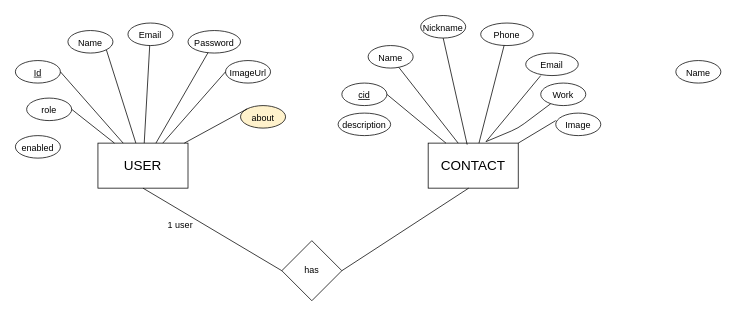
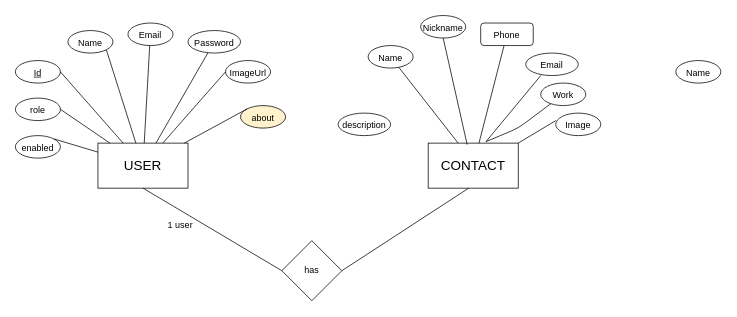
  <mxCell id="0" />
  <mxCell id="1" parent="0" />
  <mxCell id="2" value="USER" style="rounded=0;whiteSpace=wrap;html=1;fontSize=18;" parent="1" vertex="1"><mxGeometry x="130" y="190" width="120" height="60" as="geometry" /></mxCell>
  <mxCell id="3" value="CONTACT" style="rounded=0;whiteSpace=wrap;html=1;fontSize=18;" parent="1" vertex="1"><mxGeometry x="570" y="190" width="120" height="60" as="geometry" /></mxCell>
  <mxCell id="4" value="&lt;u&gt;&lt;font style=&quot;font-size: 12px&quot;&gt;Id&lt;/font&gt;&lt;/u&gt;" style="ellipse;whiteSpace=wrap;html=1;fontSize=18;" parent="1" vertex="1"><mxGeometry x="20" y="80" width="60" height="30" as="geometry" /></mxCell>
  <mxCell id="5" value="&lt;font style=&quot;font-size: 12px&quot;&gt;Name&lt;/font&gt;" style="ellipse;whiteSpace=wrap;html=1;fontSize=18;" parent="1" vertex="1"><mxGeometry x="90" y="40" width="60" height="30" as="geometry" /></mxCell>
  <mxCell id="6" value="&lt;font style=&quot;font-size: 12px&quot;&gt;Email&lt;/font&gt;" style="ellipse;whiteSpace=wrap;html=1;fontSize=18;" parent="1" vertex="1"><mxGeometry x="170" y="30" width="60" height="30" as="geometry" /></mxCell>
  <mxCell id="7" value="&lt;font style=&quot;font-size: 12px&quot;&gt;Password&lt;/font&gt;" style="ellipse;whiteSpace=wrap;html=1;fontSize=18;" parent="1" vertex="1"><mxGeometry x="250" y="40" width="70" height="30" as="geometry" /></mxCell>
  <mxCell id="8" value="&lt;font style=&quot;font-size: 12px&quot;&gt;ImageUrl&lt;/font&gt;" style="ellipse;whiteSpace=wrap;html=1;fontSize=18;" parent="1" vertex="1"><mxGeometry x="300" y="80" width="60" height="30" as="geometry" /></mxCell>
  <mxCell id="9" value="&lt;font style=&quot;font-size: 12px&quot;&gt;about&lt;/font&gt;" style="ellipse;whiteSpace=wrap;html=1;fontSize=18;fillColor=#fff2cc;" parent="1" vertex="1"><mxGeometry x="320" y="140" width="60" height="30" as="geometry" /></mxCell>
- <mxCell id="10" value="&lt;font style=&quot;font-size: 12px&quot;&gt;role&lt;/font&gt;" style="ellipse;whiteSpace=wrap;html=1;fontSize=18;" parent="1" vertex="1"><mxGeometry x="35" y="130" width="60" height="30" as="geometry" /></mxCell>
+ <mxCell id="10" value="&lt;font style=&quot;font-size: 12px&quot;&gt;role&lt;/font&gt;" style="ellipse;whiteSpace=wrap;html=1;fontSize=18;" parent="1" vertex="1"><mxGeometry x="20" y="130" width="60" height="30" as="geometry" /></mxCell>
  <mxCell id="11" value="&lt;font style=&quot;font-size: 12px&quot;&gt;enabled&lt;/font&gt;" style="ellipse;whiteSpace=wrap;html=1;fontSize=18;" parent="1" vertex="1"><mxGeometry x="20" y="180" width="60" height="30" as="geometry" /></mxCell>
  <mxCell id="12" value="" style="endArrow=none;html=1;fontSize=18;entryX=1;entryY=1;entryDx=0;entryDy=0;" parent="1" source="2" target="5" edge="1"><mxGeometry width="50" height="50" relative="1" as="geometry"><mxPoint x="410" y="250" as="sourcePoint" /><mxPoint x="460" y="200" as="targetPoint" /></mxGeometry></mxCell>
  <mxCell id="13" value="" style="endArrow=none;html=1;fontSize=18;" parent="1" source="2" target="7" edge="1"><mxGeometry width="50" height="50" relative="1" as="geometry"><mxPoint x="178.577" y="190" as="sourcePoint" /><mxPoint x="179" y="66" as="targetPoint" /></mxGeometry></mxCell>
  <mxCell id="14" value="" style="endArrow=none;html=1;fontSize=18;entryX=0.483;entryY=1;entryDx=0;entryDy=0;entryPerimeter=0;" parent="1" source="2" target="6" edge="1"><mxGeometry width="50" height="50" relative="1" as="geometry"><mxPoint x="178.577" y="190" as="sourcePoint" /><mxPoint x="179" y="66" as="targetPoint" /></mxGeometry></mxCell>
  <mxCell id="15" value="" style="endArrow=none;html=1;fontSize=18;entryX=0;entryY=0.5;entryDx=0;entryDy=0;" parent="1" source="2" target="8" edge="1"><mxGeometry width="50" height="50" relative="1" as="geometry"><mxPoint x="178.577" y="190" as="sourcePoint" /><mxPoint x="179" y="66" as="targetPoint" /></mxGeometry></mxCell>
  <mxCell id="16" value="" style="endArrow=none;html=1;fontSize=18;entryX=0;entryY=0;entryDx=0;entryDy=0;" parent="1" source="2" target="9" edge="1"><mxGeometry width="50" height="50" relative="1" as="geometry"><mxPoint x="178.577" y="190" as="sourcePoint" /><mxPoint x="179" y="66" as="targetPoint" /></mxGeometry></mxCell>
  <mxCell id="17" value="" style="endArrow=none;html=1;fontSize=18;entryX=1;entryY=0.5;entryDx=0;entryDy=0;" parent="1" source="2" target="4" edge="1"><mxGeometry width="50" height="50" relative="1" as="geometry"><mxPoint x="410" y="250" as="sourcePoint" /><mxPoint x="460" y="200" as="targetPoint" /></mxGeometry></mxCell>
  <mxCell id="18" value="" style="endArrow=none;html=1;fontSize=18;entryX=1;entryY=0.5;entryDx=0;entryDy=0;" parent="1" source="2" target="10" edge="1"><mxGeometry width="50" height="50" relative="1" as="geometry"><mxPoint x="410" y="250" as="sourcePoint" /><mxPoint x="460" y="200" as="targetPoint" /></mxGeometry></mxCell>
- <mxCell id="20" value="&lt;u&gt;&lt;font style=&quot;font-size: 12px&quot;&gt;cid&lt;/font&gt;&lt;/u&gt;" style="ellipse;whiteSpace=wrap;html=1;fontSize=18;" vertex="1" parent="1"><mxGeometry x="455" y="110" width="60" height="30" as="geometry" /></mxCell>
+ <mxCell id="19" value="" style="endArrow=none;html=1;fontSize=18;entryX=1;entryY=0;entryDx=0;entryDy=0;" parent="1" source="2" target="11" edge="1"><mxGeometry width="50" height="50" relative="1" as="geometry"><mxPoint x="410" y="250" as="sourcePoint" /><mxPoint x="460" y="200" as="targetPoint" /></mxGeometry></mxCell>
  <mxCell id="21" value="&lt;font style=&quot;font-size: 12px&quot;&gt;Name&lt;/font&gt;" style="ellipse;whiteSpace=wrap;html=1;fontSize=18;" vertex="1" parent="1"><mxGeometry x="490" y="60" width="60" height="30" as="geometry" /></mxCell>
  <mxCell id="22" value="&lt;font style=&quot;font-size: 12px&quot;&gt;Name&lt;/font&gt;" style="ellipse;whiteSpace=wrap;html=1;fontSize=18;" vertex="1" parent="1"><mxGeometry x="900" y="80" width="60" height="30" as="geometry" /></mxCell>
  <mxCell id="23" value="&lt;font style=&quot;font-size: 12px&quot;&gt;Nickname&lt;/font&gt;" style="ellipse;whiteSpace=wrap;html=1;fontSize=18;" vertex="1" parent="1"><mxGeometry x="560" y="20" width="60" height="30" as="geometry" /></mxCell>
  <mxCell id="24" value="&lt;font style=&quot;font-size: 12px&quot;&gt;Email&lt;/font&gt;" style="ellipse;whiteSpace=wrap;html=1;fontSize=18;" vertex="1" parent="1"><mxGeometry x="700" y="70" width="70" height="30" as="geometry" /></mxCell>
  <mxCell id="25" value="&lt;span style=&quot;font-size: 12px&quot;&gt;Work&lt;/span&gt;" style="ellipse;whiteSpace=wrap;html=1;fontSize=18;" vertex="1" parent="1"><mxGeometry x="720" y="110" width="60" height="30" as="geometry" /></mxCell>
  <mxCell id="26" value="&lt;span style=&quot;font-size: 12px&quot;&gt;Image&lt;/span&gt;" style="ellipse;whiteSpace=wrap;html=1;fontSize=18;" vertex="1" parent="1"><mxGeometry x="740" y="150" width="60" height="30" as="geometry" /></mxCell>
  <mxCell id="27" value="&lt;font style=&quot;font-size: 12px&quot;&gt;description&lt;/font&gt;" style="ellipse;whiteSpace=wrap;html=1;fontSize=18;" vertex="1" parent="1"><mxGeometry x="450" y="150" width="70" height="30" as="geometry" /></mxCell>
- <mxCell id="28" value="&lt;font style=&quot;font-size: 12px&quot;&gt;Phone&lt;/font&gt;" style="ellipse;whiteSpace=wrap;html=1;fontSize=18;" vertex="1" parent="1"><mxGeometry x="640" y="30" width="70" height="30" as="geometry" /></mxCell>
+ <mxCell id="28" value="&lt;font style=&quot;font-size: 12px&quot;&gt;Phone&lt;/font&gt;" style="whiteSpace=wrap;html=1;fontSize=18;rounded=1;" vertex="1" parent="1"><mxGeometry x="640" y="30" width="70" height="30" as="geometry" /></mxCell>
  <mxCell id="29" value="" style="endArrow=none;html=1;exitX=0.333;exitY=0;exitDx=0;exitDy=0;exitPerimeter=0;" edge="1" parent="1" source="3" target="21"><mxGeometry width="50" height="50" relative="1" as="geometry"><mxPoint x="510" y="120" as="sourcePoint" /><mxPoint x="560" y="70" as="targetPoint" /></mxGeometry></mxCell>
  <mxCell id="30" value="" style="endArrow=none;html=1;exitX=0.433;exitY=0.033;exitDx=0;exitDy=0;entryX=0.5;entryY=1;entryDx=0;entryDy=0;exitPerimeter=0;" edge="1" parent="1" source="3" target="23"><mxGeometry width="50" height="50" relative="1" as="geometry"><mxPoint x="510" y="120" as="sourcePoint" /><mxPoint x="560" y="70" as="targetPoint" /></mxGeometry></mxCell>
  <mxCell id="31" value="" style="endArrow=none;html=1;fontSize=18;" edge="1" parent="1" source="3" target="28"><mxGeometry width="50" height="50" relative="1" as="geometry"><mxPoint x="588.139" y="110" as="sourcePoint" /><mxPoint x="671.857" y="64.393" as="targetPoint" /></mxGeometry></mxCell>
  <mxCell id="32" value="" style="endArrow=none;html=1;exitX=0.642;exitY=-0.033;exitDx=0;exitDy=0;exitPerimeter=0;" edge="1" parent="1" source="3"><mxGeometry width="50" height="50" relative="1" as="geometry"><mxPoint x="670" y="150" as="sourcePoint" /><mxPoint x="720" y="100" as="targetPoint" /></mxGeometry></mxCell>
  <mxCell id="33" value="" style="endArrow=none;html=1;exitX=0.642;exitY=-0.033;exitDx=0;exitDy=0;exitPerimeter=0;" edge="1" parent="1" source="3" target="25"><mxGeometry width="50" height="50" relative="1" as="geometry"><mxPoint x="670" y="150" as="sourcePoint" /><mxPoint x="720" y="100" as="targetPoint" /><Array as="points"><mxPoint x="690" y="170" /></Array></mxGeometry></mxCell>
  <mxCell id="34" value="" style="endArrow=none;html=1;exitX=1;exitY=0;exitDx=0;exitDy=0;" edge="1" parent="1" source="3"><mxGeometry width="50" height="50" relative="1" as="geometry"><mxPoint x="690" y="210" as="sourcePoint" /><mxPoint x="740" y="160" as="targetPoint" /></mxGeometry></mxCell>
- <mxCell id="35" value="" style="endArrow=none;html=1;entryX=1;entryY=0.5;entryDx=0;entryDy=0;" edge="1" parent="1" source="3" target="20"><mxGeometry width="50" height="50" relative="1" as="geometry"><mxPoint x="470" y="170" as="sourcePoint" /><mxPoint x="520" y="120" as="targetPoint" /></mxGeometry></mxCell>
  <mxCell id="36" value="has" style="rhombus;whiteSpace=wrap;html=1;" vertex="1" parent="1"><mxGeometry x="375" y="320" width="80" height="80" as="geometry" /></mxCell>
  <mxCell id="37" value="" style="endArrow=none;html=1;entryX=0.5;entryY=1;entryDx=0;entryDy=0;exitX=0;exitY=0.5;exitDx=0;exitDy=0;" edge="1" parent="1" source="36" target="2"><mxGeometry width="50" height="50" relative="1" as="geometry"><mxPoint x="410" y="250" as="sourcePoint" /><mxPoint x="460" y="200" as="targetPoint" /></mxGeometry></mxCell>
  <mxCell id="38" value="" style="endArrow=none;html=1;entryX=1;entryY=0.5;entryDx=0;entryDy=0;exitX=0.45;exitY=1;exitDx=0;exitDy=0;exitPerimeter=0;" edge="1" parent="1" source="3" target="36"><mxGeometry width="50" height="50" relative="1" as="geometry"><mxPoint x="410" y="250" as="sourcePoint" /><mxPoint x="460" y="200" as="targetPoint" /></mxGeometry></mxCell>
  <mxCell id="39" value="1 user" style="text;html=1;strokeColor=none;fillColor=none;align=center;verticalAlign=middle;whiteSpace=wrap;rounded=0;" vertex="1" parent="1"><mxGeometry x="220" y="290" width="40" height="20" as="geometry" /></mxCell>
